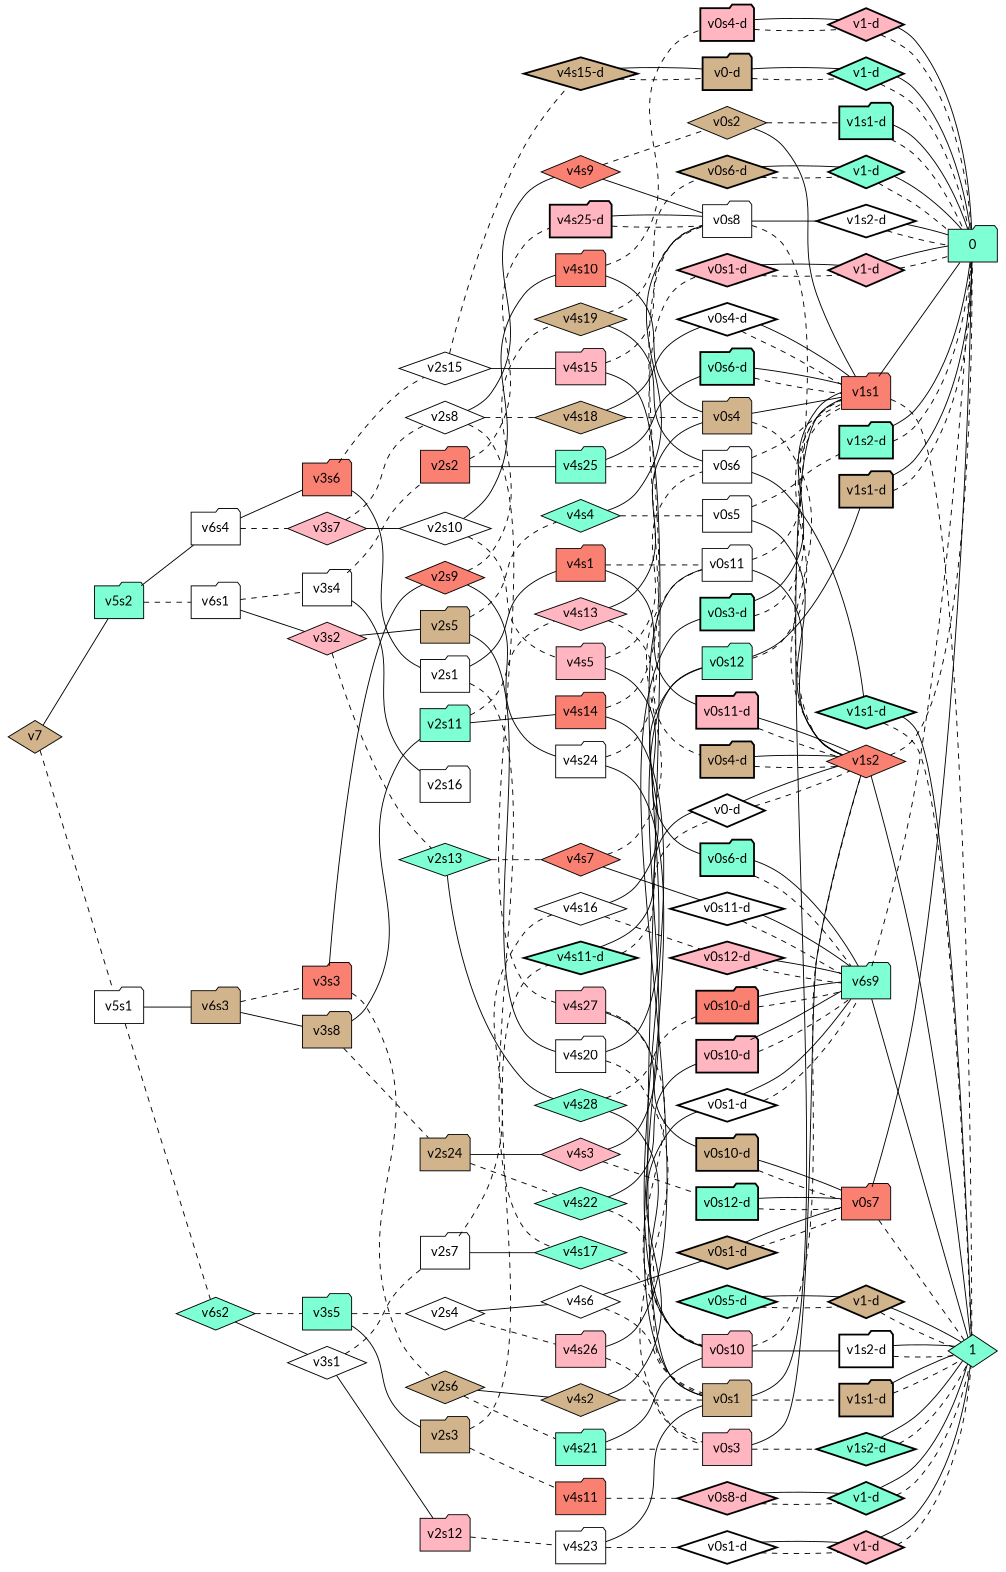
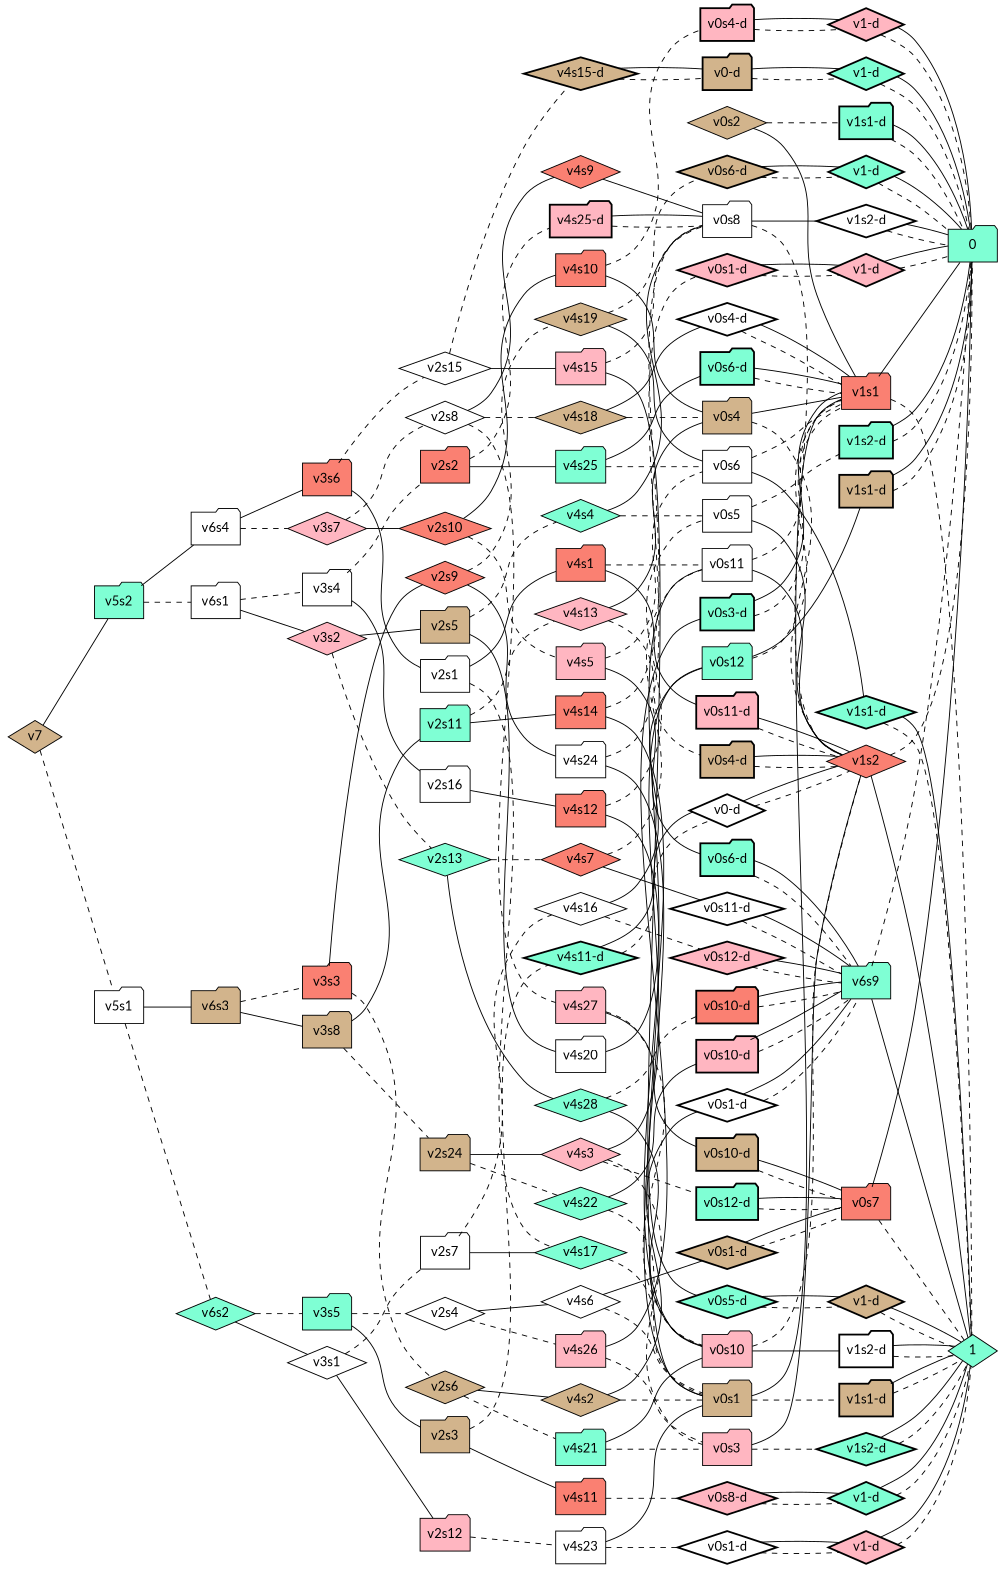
  graph {
    fontname=Lato
    rankdir=LR
    node [fillcolor=aquamarine fontname=Lato shape=folder style=filled]
    edge [fontname=Lato style=dashed]
    n1 [fillcolor=tan label=v7 shape=diamond]
    n2 [label=v5s2]
    n3 [fillcolor=white label=v5s1]
    n4 [fillcolor=white label=v6s4]
    n5 [fillcolor=white label=v6s1]
    n6 [fillcolor=tan label=v6s3]
    n7 [label=v6s2 shape=diamond]
    n8 [fillcolor=salmon label=v3s6]
    n9 [fillcolor=lightpink label=v3s7 shape=diamond]
    n10 [fillcolor=lightpink label=v3s2 shape=diamond]
    n11 [fillcolor=white label=v3s4]
    n12 [fillcolor=tan label=v3s8]
    n13 [fillcolor=salmon label=v3s3]
    n14 [fillcolor=white label=v3s1 shape=diamond]
    n15 [label=v3s5]
    n16 [fillcolor=white label=v2s1]
    n17 [fillcolor=white label=v2s15 shape=diamond]
-   n18 [fillcolor=white label=v2s10 shape=diamond]
+   n18 [fillcolor=salmon label=v2s10 shape=diamond]
    n19 [fillcolor=white label=v2s8 shape=diamond]
    n20 [fillcolor=tan label=v2s5]
    n21 [label=v2s13 shape=diamond]
    n22 [fillcolor=white label=v2s16]
    n23 [fillcolor=salmon label=v2s2]
    n24 [fillcolor=salmon label=v4s1]
    n25 [label=v4s17 shape=diamond]
    n26 [fillcolor=lightpink label=v4s15]
    n27 [fillcolor=tan label="v4s15-d" shape=diamond style="bold,filled"]
    n28 [fillcolor=salmon label=v4s10]
    n29 [fillcolor=lightpink label=v4s5]
    n30 [fillcolor=salmon label=v4s9 shape=diamond]
    n31 [fillcolor=lightpink label=v4s27]
    n32 [fillcolor=tan label=v4s18 shape=diamond]
    n33 [fillcolor=lightpink label="v0s11-d" style="bold,filled"]
    n34 [fillcolor=white label=v0s11]
    n35 [fillcolor=tan label=v0s1]
    n36 [fillcolor=white label=v0s8]
    n37 [fillcolor=tan label="v0-d" style="bold,filled"]
    n38 [fillcolor=salmon label=v1s2 shape=diamond]
    n39 [fillcolor=salmon label=v1s1]
    n40 [fillcolor=white label=v0s5]
    n41 [label="v1s2-d" style="bold,filled"]
    n42 [fillcolor=tan label="v1s1-d" style="bold,filled"]
    n43 [label=1 shape=diamond]
    n44 [label=0]
    n45 [fillcolor=white label="v1s2-d" shape=diamond style="bold,filled"]
    n46 [label="v1-d" shape=diamond style="bold,filled"]
    n47 [fillcolor=tan label=v0s4]
    n48 [fillcolor=lightpink label="v0s4-d" style="bold,filled"]
    n49 [label="v0s6-d" style="bold,filled"]
    n50 [fillcolor=white label=v0s6]
    n51 [fillcolor=tan label=v0s2 shape=diamond]
    n52 [fillcolor=tan label="v0s10-d" style="bold,filled"]
    n53 [fillcolor=lightpink label=v0s10]
    n54 [fillcolor=lightpink label="v1-d" shape=diamond style="bold,filled"]
    n55 [label=v6s9]
    n56 [label="v1s1-d" shape=diamond style="bold,filled"]
    n57 [label="v1s1-d" style="bold,filled"]
    n58 [fillcolor=salmon label=v0s7]
    n59 [fillcolor=white label="v1s2-d" style="bold,filled"]
    n60 [fillcolor=white label=v4s20]
    n61 [label=v4s4 shape=diamond]
    n62 [label=v4s28 shape=diamond]
    n63 [fillcolor=salmon label=v4s7 shape=diamond]
+   n64 [fillcolor=salmon label=v4s12]
    n65 [label=v4s25]
    n66 [fillcolor=lightpink label="v4s25-d" style="bold,filled"]
    n67 [fillcolor=lightpink label=v0s3]
    n68 [fillcolor=salmon label="v0s10-d" style="bold,filled"]
    n69 [fillcolor=white label="v0s11-d" shape=diamond style="bold,filled"]
    n70 [label="v1s2-d" shape=diamond style="bold,filled"]
    n71 [label="v0s5-d" shape=diamond style="bold,filled"]
    n72 [fillcolor=white label="v0s4-d" shape=diamond style="bold,filled"]
    n73 [label="v0s6-d" style="bold,filled"]
    n74 [fillcolor=tan label="v1-d" shape=diamond style="bold,filled"]
    n75 [label=v2s11]
    n76 [fillcolor=tan label=v2s24]
    n77 [fillcolor=salmon label=v2s9 shape=diamond]
    n78 [fillcolor=tan label=v2s6 shape=diamond]
    n79 [fillcolor=lightpink label=v2s12]
    n80 [fillcolor=white label=v2s7]
    n81 [fillcolor=tan label=v2s3]
    n82 [fillcolor=white label=v2s4 shape=diamond]
    n83 [fillcolor=salmon label=v4s14]
    n84 [fillcolor=lightpink label=v4s13 shape=diamond]
    n85 [fillcolor=lightpink label=v4s3 shape=diamond]
    n86 [label=v4s22 shape=diamond]
    n87 [fillcolor=white label=v4s24]
    n88 [fillcolor=tan label=v4s19 shape=diamond]
    n89 [fillcolor=tan label=v4s2 shape=diamond]
    n90 [label=v4s21]
    n91 [fillcolor=tan label="v0s4-d" style="bold,filled"]
    n92 [label=v0s12]
    n93 [label="v0s12-d" style="bold,filled"]
    n94 [fillcolor=lightpink label="v0s10-d" style="bold,filled"]
    n95 [fillcolor=tan label="v1s1-d" style="bold,filled"]
    n96 [fillcolor=lightpink label="v0s1-d" shape=diamond style="bold,filled"]
    n97 [fillcolor=tan label="v0s6-d" shape=diamond style="bold,filled"]
    n98 [fillcolor=white label="v0s1-d" shape=diamond style="bold,filled"]
    n99 [fillcolor=lightpink label="v1-d" shape=diamond style="bold,filled"]
    n100 [label="v1-d" shape=diamond style="bold,filled"]
    n101 [fillcolor=white label=v4s23]
    n102 [fillcolor=white label=v4s16 shape=diamond]
    n103 [fillcolor=salmon label=v4s11]
    n104 [label="v4s11-d" shape=diamond style="bold,filled"]
    n105 [fillcolor=white label=v4s6 shape=diamond]
    n106 [fillcolor=lightpink label=v4s26]
    n107 [fillcolor=white label="v0s1-d" shape=diamond style="bold,filled"]
    n108 [fillcolor=lightpink label="v0s12-d" shape=diamond style="bold,filled"]
    n109 [fillcolor=lightpink label="v1-d" shape=diamond style="bold,filled"]
    n110 [fillcolor=lightpink label="v0s8-d" shape=diamond style="bold,filled"]
    n111 [fillcolor=white label="v0-d" shape=diamond style="bold,filled"]
    n112 [fillcolor=tan label="v0s1-d" shape=diamond style="bold,filled"]
    n113 [label="v0s3-d" style="bold,filled"]
    n114 [label="v1-d" shape=diamond style="bold,filled"]
    n1 -- n2 [style=solid]
    n1 -- n3
    n2 -- n4 [style=solid]
    n2 -- n5
    n3 -- n6 [style=solid]
    n3 -- n7
    n4 -- n8 [style=solid]
    n4 -- n9
    n5 -- n10 [style=solid]
    n5 -- n11
    n6 -- n12 [style=solid]
    n6 -- n13
    n7 -- n14 [style=solid]
    n7 -- n15
    n8 -- n16 [style=solid]
    n8 -- n17
    n9 -- n18 [style=solid]
    n9 -- n19
    n10 -- n20 [style=solid]
    n10 -- n21
    n11 -- n22 [style=solid]
    n11 -- n23
    n12 -- n75 [style=solid]
    n12 -- n76
    n13 -- n77 [style=solid]
    n13 -- n78
    n14 -- n79 [style=solid]
    n14 -- n80
    n15 -- n81 [style=solid]
    n15 -- n82
    n16 -- n24 [style=solid]
    n16 -- n25
    n17 -- n26 [style=solid]
    n17 -- n27
    n18 -- n28 [style=solid]
    n18 -- n29
    n19 -- n30 [style=solid]
    n19 -- n31
    n19 -- n32
    n20 -- n60 [style=solid]
    n20 -- n61
    n21 -- n62 [style=solid]
    n21 -- n63
+   n22 -- n64 [style=solid]
    n23 -- n65 [style=solid]
    n23 -- n66
    n24 -- n33 [style=solid]
    n24 -- n34
    n25 -- n35
    n26 -- n35 [style=solid]
    n26 -- n36
    n27 -- n37
    n27 -- n37 [style=solid]
    n28 -- n47 [style=solid]
    n28 -- n48
    n29 -- n49 [style=solid]
    n29 -- n50
    n30 -- n36 [style=solid]
-   n30 -- n51
    n31 -- n52 [style=solid]
    n31 -- n53
    n32 -- n47
    n32 -- n72 [style=solid]
    n33 -- n38
    n33 -- n38 [style=solid]
    n34 -- n38 [style=solid]
    n34 -- n39
    n35 -- n39 [style=solid]
    n35 -- n42
    n36 -- n38
    n36 -- n45 [style=solid]
    n37 -- n46
    n37 -- n46 [style=solid]
    n38 -- n43 [style=solid]
    n38 -- n44
    n39 -- n43
    n39 -- n44 [style=solid]
    n40 -- n38 [style=solid]
    n40 -- n41
    n41 -- n44
    n41 -- n44 [style=solid]
    n42 -- n43
    n42 -- n43 [style=solid]
    n45 -- n44
    n45 -- n44 [style=solid]
    n46 -- n44
    n46 -- n44 [style=solid]
    n47 -- n38
    n47 -- n39 [style=solid]
    n48 -- n54
    n48 -- n54 [style=solid]
    n49 -- n55
    n49 -- n55 [style=solid]
    n50 -- n39
    n50 -- n56 [style=solid]
    n51 -- n39 [style=solid]
    n51 -- n57
    n52 -- n58
    n52 -- n58 [style=solid]
    n53 -- n38
    n53 -- n59 [style=solid]
    n54 -- n44
    n54 -- n44 [style=solid]
    n55 -- n43 [style=solid]
    n55 -- n44
    n56 -- n43
    n56 -- n43 [style=solid]
    n57 -- n44
    n57 -- n44 [style=solid]
    n58 -- n43
    n58 -- n44 [style=solid]
    n59 -- n43
    n59 -- n43 [style=solid]
    n60 -- n34 [style=solid]
-   n60 -- n67
+   n85 -- n67
    n61 -- n36 [style=solid]
    n61 -- n40
    n62 -- n53 [style=solid]
    n62 -- n68
    n63 -- n34
    n63 -- n69 [style=solid]
+   n64 -- n40
+   n64 -- n71 [style=solid]
    n65 -- n50
    n65 -- n73 [style=solid]
    n66 -- n36
    n66 -- n36 [style=solid]
    n67 -- n38 [style=solid]
    n67 -- n70
    n68 -- n55
    n68 -- n55 [style=solid]
    n69 -- n55
    n69 -- n55 [style=solid]
    n70 -- n43
    n70 -- n43 [style=solid]
    n71 -- n74
    n71 -- n74 [style=solid]
    n72 -- n39
    n72 -- n39 [style=solid]
    n73 -- n39
    n73 -- n39 [style=solid]
    n74 -- n43
    n74 -- n43 [style=solid]
    n75 -- n83 [style=solid]
    n75 -- n84
    n76 -- n85 [style=solid]
    n76 -- n86
    n77 -- n87 [style=solid]
    n77 -- n88
    n78 -- n89 [style=solid]
    n78 -- n90
    n79 -- n101
    n80 -- n25 [style=solid]
    n80 -- n102
-   n81 -- n103
+   n81 -- n103 [style=solid]
    n81 -- n104
    n82 -- n105 [style=solid]
    n82 -- n106
    n83 -- n36
    n83 -- n53 [style=solid]
    n84 -- n47 [style=solid]
    n84 -- n91
    n85 -- n92 [style=solid]
    n85 -- n93
    n86 -- n53
    n86 -- n94 [style=solid]
    n87 -- n35 [style=solid]
    n87 -- n96
    n88 -- n50 [style=solid]
    n88 -- n97
    n89 -- n35
    n89 -- n98 [style=solid]
    n90 -- n53 [style=solid]
    n90 -- n67
    n91 -- n38
    n91 -- n38 [style=solid]
    n92 -- n39
    n92 -- n95 [style=solid]
    n93 -- n58
    n93 -- n58 [style=solid]
    n94 -- n55
    n94 -- n55 [style=solid]
    n95 -- n44
    n95 -- n44 [style=solid]
    n96 -- n99
    n96 -- n99 [style=solid]
    n97 -- n100
    n97 -- n100 [style=solid]
    n98 -- n55
    n98 -- n55 [style=solid]
    n99 -- n44
    n99 -- n44 [style=solid]
    n100 -- n44
    n100 -- n44 [style=solid]
    n101 -- n35 [style=solid]
    n101 -- n107
    n102 -- n92 [style=solid]
    n102 -- n108
    n103 -- n110
    n104 -- n111
    n104 -- n111 [style=solid]
    n105 -- n35
    n105 -- n112 [style=solid]
    n106 -- n67
    n106 -- n113 [style=solid]
    n107 -- n109
    n107 -- n109 [style=solid]
    n108 -- n55
    n108 -- n55 [style=solid]
    n109 -- n43
    n109 -- n43 [style=solid]
    n110 -- n114
    n110 -- n114 [style=solid]
    n111 -- n38
    n111 -- n38 [style=solid]
    n112 -- n58
    n112 -- n58 [style=solid]
    n113 -- n39
    n113 -- n39 [style=solid]
    n114 -- n43
    n114 -- n43 [style=solid]
  }
